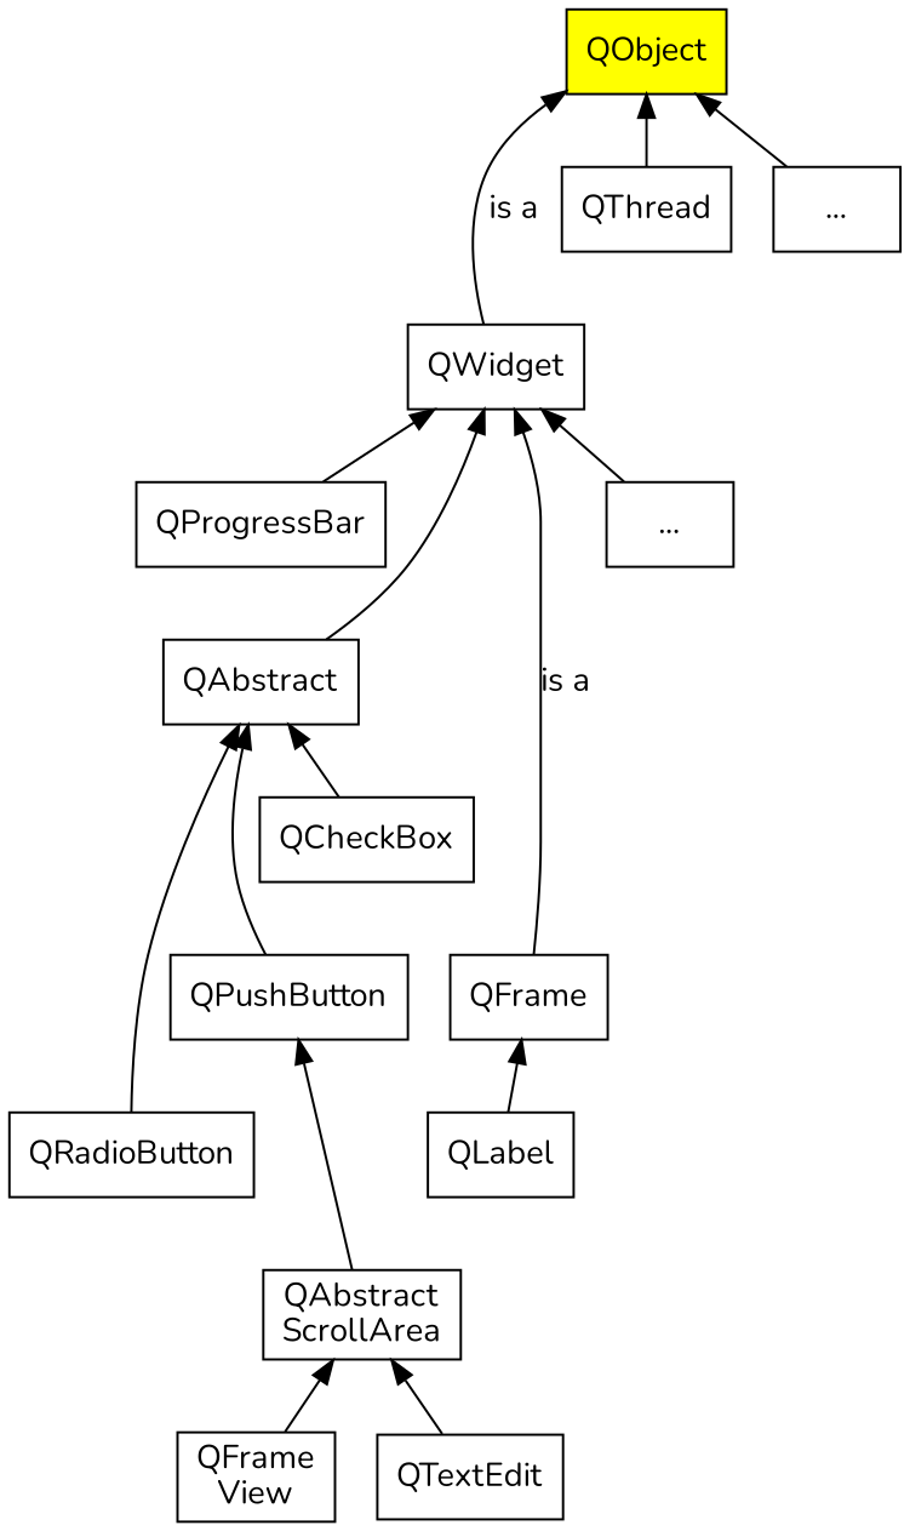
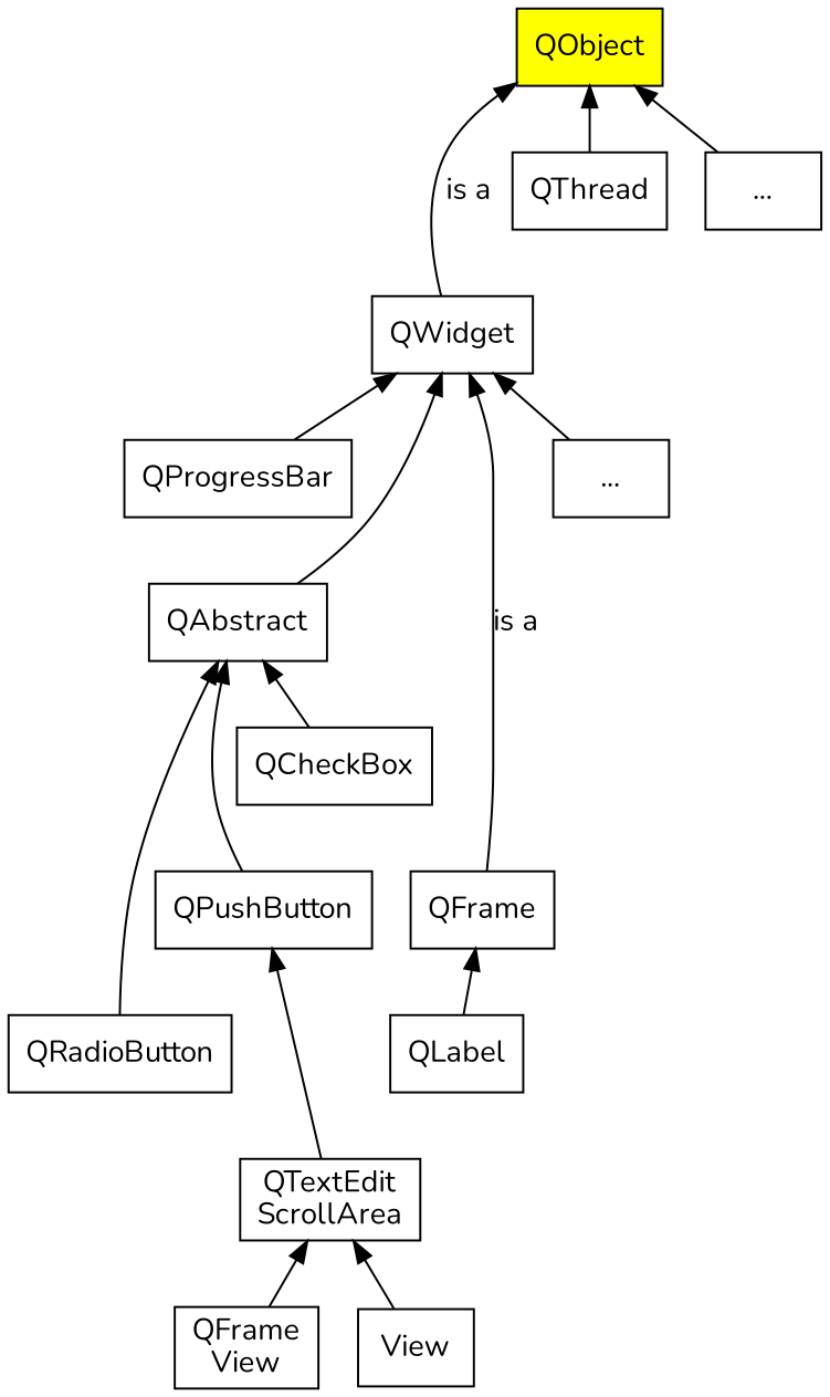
  digraph {
    fontname=Nunito
    ranksep=0.4
    node [fontname=Nunito shape=rect]
    edge [arrowhead=none arrowtail=normal dir=both fontname=Nunito]
    QObject [fillcolor=yellow style=filled]
    QThread
    QWidget
    n4 [label="..."]
    n5 [label=QAbstract]
    QFrame
    QProgressBar
    n8 [label="..."]
    QCheckBox
    QPushButton
    QRadioButton
    QLabel
-   n13 [label="QAbstract\nScrollArea"]
+   n13 [label="QTextEdit\nScrollArea"]
    n14 [label="QFrame\nView"]
-   QTextEdit
+   QTextEdit [label=View]
    QObject -> QThread
    QObject -> QWidget [label="is a"]
    QObject -> n4
    QThread -> QWidget [style=invis]
    QWidget -> n5
    QWidget -> QFrame [label="is a"]
    QWidget -> QProgressBar
    QWidget -> n8
    n5 -> QCheckBox
    n5 -> QPushButton
    n5 -> QRadioButton
    QFrame -> QLabel
    QProgressBar -> n5 [style=invis]
    QCheckBox -> QFrame [style=invis]
    QCheckBox -> QPushButton [style=invis]
    QPushButton -> QRadioButton [style=invis]
    QPushButton -> n13
    QLabel -> n13 [style=invis]
    n13 -> n14
    n13 -> QTextEdit
  }
